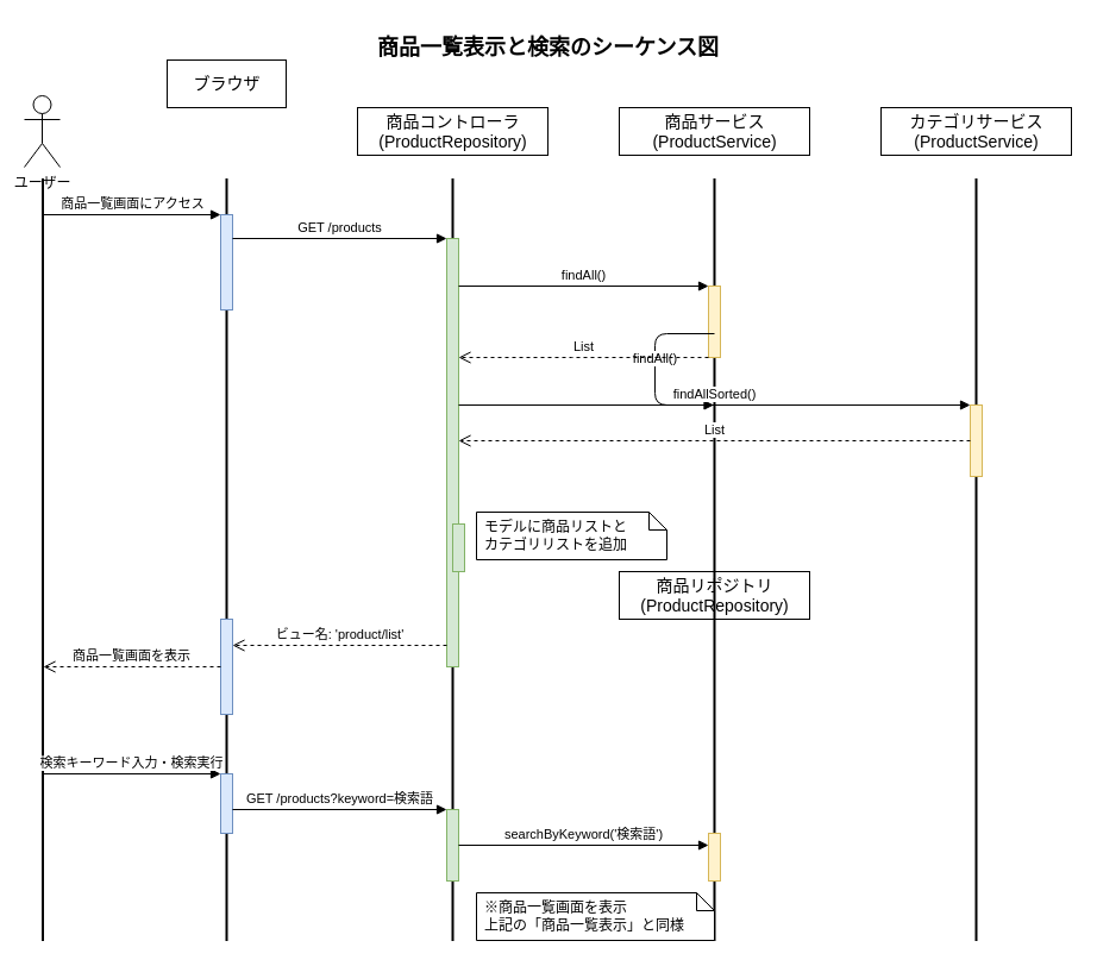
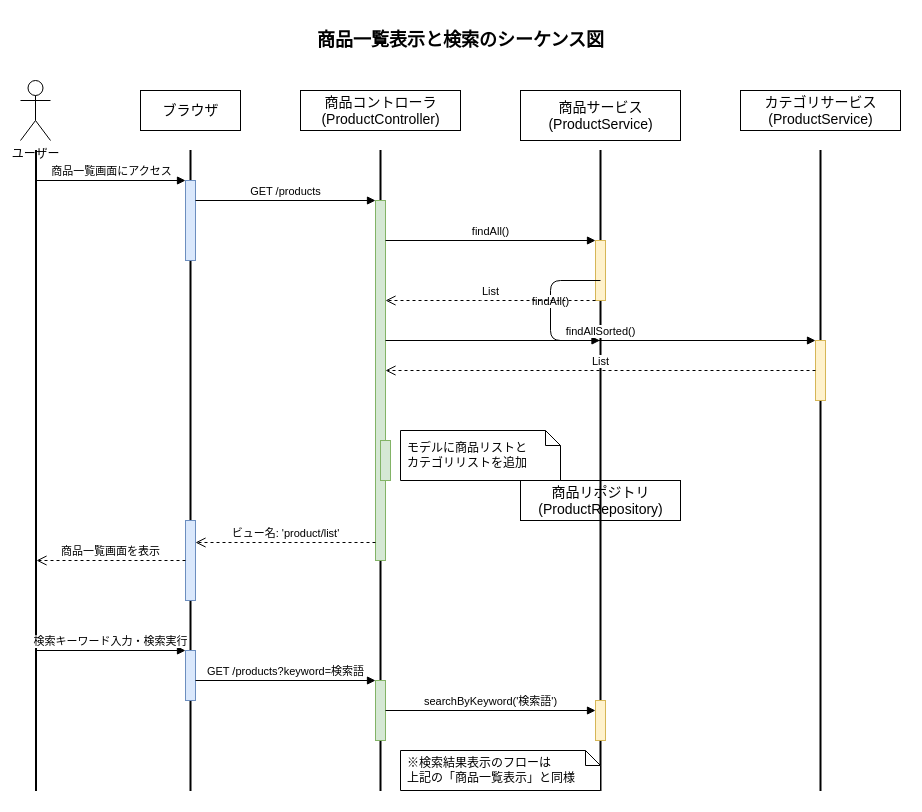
  <mxCell id="0" />
  <mxCell id="1" parent="0" />
  <mxCell id="2" value="商品一覧表示と検索のシーケンス図" style="text;html=1;align=center;verticalAlign=middle;resizable=0;points=[];autosize=1;strokeColor=none;fillColor=none;fontSize=18;fontStyle=1" vertex="1" parent="1"><mxGeometry x="300" y="20" width="320" height="40" as="geometry" /></mxCell>
  <mxCell id="3" value="ユーザー" style="shape=umlActor;verticalLabelPosition=bottom;verticalAlign=top;html=1;" vertex="1" parent="1"><mxGeometry x="20" y="80" width="30" height="60" as="geometry" /></mxCell>
- <mxCell id="4" value="ブラウザ" style="html=1;fontSize=14;" vertex="1" parent="1"><mxGeometry x="140" y="50" width="100" height="40" as="geometry" /></mxCell>
- <mxCell id="5" value="商品コントローラ&#10;(ProductRepository)" style="html=1;fontSize=14;" vertex="1" parent="1"><mxGeometry x="300" y="90" width="160" height="40" as="geometry" /></mxCell>
- <mxCell id="6" value="商品サービス&#10;(ProductService)" style="html=1;fontSize=14;" vertex="1" parent="1"><mxGeometry x="520" y="90" width="160" height="40" as="geometry" /></mxCell>
+ <mxCell id="4" value="ブラウザ" style="html=1;fontSize=14;" vertex="1" parent="1"><mxGeometry x="140" y="90" width="100" height="40" as="geometry" /></mxCell>
+ <mxCell id="5" value="商品コントローラ&#10;(ProductController)" style="html=1;fontSize=14;" vertex="1" parent="1"><mxGeometry x="300" y="90" width="160" height="40" as="geometry" /></mxCell>
+ <mxCell id="6" value="商品サービス&#10;(ProductService)" style="html=1;fontSize=14;" vertex="1" parent="1"><mxGeometry x="520" y="90" width="160" height="50" as="geometry" /></mxCell>
  <mxCell id="7" value="カテゴリサービス&#10;(ProductService)" style="html=1;fontSize=14;" vertex="1" parent="1"><mxGeometry x="740" y="90" width="160" height="40" as="geometry" /></mxCell>
  <mxCell id="8" value="商品リポジトリ&#10;(ProductRepository)" style="html=1;fontSize=14;" vertex="1" parent="1"><mxGeometry x="520" y="480" width="160" height="40" as="geometry" /></mxCell>
  <mxCell id="9" value="" style="html=1;points=[];perimeter=orthogonalPerimeter;" vertex="1" parent="1"><mxGeometry x="35" y="150" width="1" height="640" as="geometry" /></mxCell>
  <mxCell id="10" value="" style="html=1;points=[];perimeter=orthogonalPerimeter;" vertex="1" parent="1"><mxGeometry x="189.5" y="150" width="1" height="640" as="geometry" /></mxCell>
  <mxCell id="11" value="" style="html=1;points=[];perimeter=orthogonalPerimeter;" vertex="1" parent="1"><mxGeometry x="379.5" y="150" width="1" height="640" as="geometry" /></mxCell>
  <mxCell id="12" value="" style="html=1;points=[];perimeter=orthogonalPerimeter;" vertex="1" parent="1"><mxGeometry x="599.5" y="150" width="1" height="640" as="geometry" /></mxCell>
  <mxCell id="13" value="" style="html=1;points=[];perimeter=orthogonalPerimeter;" vertex="1" parent="1"><mxGeometry x="819.5" y="150" width="1" height="640" as="geometry" /></mxCell>
  <mxCell id="14" value="商品一覧画面にアクセス" style="html=1;verticalAlign=bottom;endArrow=block;entryX=0;entryY=0;" edge="1" parent="1" source="9" target="15"><mxGeometry relative="1" as="geometry"><mxPoint x="100" y="180" as="sourcePoint" /></mxGeometry></mxCell>
  <mxCell id="15" value="" style="html=1;points=[];perimeter=orthogonalPerimeter;fillColor=#dae8fc;strokeColor=#6c8ebf;" vertex="1" parent="1"><mxGeometry x="185" y="180" width="10" height="80" as="geometry" /></mxCell>
  <mxCell id="16" value="GET /products" style="html=1;verticalAlign=bottom;endArrow=block;entryX=0;entryY=0;" edge="1" parent="1" source="15" target="17"><mxGeometry relative="1" as="geometry"><mxPoint x="270" y="200" as="sourcePoint" /></mxGeometry></mxCell>
  <mxCell id="17" value="" style="html=1;points=[];perimeter=orthogonalPerimeter;fillColor=#d5e8d4;strokeColor=#82b366;" vertex="1" parent="1"><mxGeometry x="375" y="200" width="10" height="360" as="geometry" /></mxCell>
  <mxCell id="18" value="findAll()" style="html=1;verticalAlign=bottom;endArrow=block;entryX=0;entryY=0;" edge="1" parent="1" source="17" target="19"><mxGeometry relative="1" as="geometry"><mxPoint x="450" y="220" as="sourcePoint" /></mxGeometry></mxCell>
  <mxCell id="19" value="" style="html=1;points=[];perimeter=orthogonalPerimeter;fillColor=#fff2cc;strokeColor=#d6b656;" vertex="1" parent="1"><mxGeometry x="595" y="240" width="10" height="60" as="geometry" /></mxCell>
  <mxCell id="20" value="findAll()" style="html=1;verticalAlign=bottom;endArrow=block;" edge="1" parent="1"><mxGeometry relative="1" as="geometry"><mxPoint x="600" y="280" as="sourcePoint" /><mxPoint x="599.5" y="340" as="targetPoint" /><Array as="points"><mxPoint x="550" y="280" /><mxPoint x="550" y="340" /></Array></mxGeometry></mxCell>
  <mxCell id="21" value="List&lt;Product&gt;" style="html=1;verticalAlign=bottom;endArrow=open;dashed=1;endSize=8;" edge="1" parent="1" source="19" target="17"><mxGeometry relative="1" as="geometry"><mxPoint x="450" y="300" as="targetPoint" /><Array as="points"><mxPoint x="490" y="300" /></Array></mxGeometry></mxCell>
  <mxCell id="22" value="findAllSorted()" style="html=1;verticalAlign=bottom;endArrow=block;entryX=0;entryY=0;" edge="1" parent="1" source="17" target="23"><mxGeometry relative="1" as="geometry"><mxPoint x="450" y="320" as="sourcePoint" /></mxGeometry></mxCell>
  <mxCell id="23" value="" style="html=1;points=[];perimeter=orthogonalPerimeter;fillColor=#fff2cc;strokeColor=#d6b656;" vertex="1" parent="1"><mxGeometry x="815" y="340" width="10" height="60" as="geometry" /></mxCell>
  <mxCell id="24" value="List&lt;Category&gt;" style="html=1;verticalAlign=bottom;endArrow=open;dashed=1;endSize=8;" edge="1" parent="1" source="23" target="17"><mxGeometry relative="1" as="geometry"><mxPoint x="450" y="400" as="targetPoint" /></mxGeometry></mxCell>
  <mxCell id="25" value="" style="html=1;points=[];perimeter=orthogonalPerimeter;fillColor=#d5e8d4;strokeColor=#82b366;" vertex="1" parent="1"><mxGeometry x="380" y="440" width="10" height="40" as="geometry" /></mxCell>
- <mxCell id="26" value="モデルに商品リストと&#10;カテゴリリストを追加" style="shape=note;size=15;align=left;spacingLeft=5;html=1;whiteSpace=wrap;" vertex="1" parent="1"><mxGeometry x="400" y="430" width="160" height="40" as="geometry" /></mxCell>
+ <mxCell id="26" value="モデルに商品リストと&#10;カテゴリリストを追加" style="shape=note;size=15;align=left;spacingLeft=5;html=1;whiteSpace=wrap;" vertex="1" parent="1"><mxGeometry x="400" y="430" width="160" height="50" as="geometry" /></mxCell>
  <mxCell id="27" value="ビュー名: 'product/list'" style="html=1;verticalAlign=bottom;endArrow=open;dashed=1;endSize=8;exitX=0;exitY=0.95;" edge="1" parent="1" source="17" target="28"><mxGeometry relative="1" as="geometry"><mxPoint x="270" y="560" as="targetPoint" /></mxGeometry></mxCell>
  <mxCell id="28" value="" style="html=1;points=[];perimeter=orthogonalPerimeter;fillColor=#dae8fc;strokeColor=#6c8ebf;" vertex="1" parent="1"><mxGeometry x="185" y="520" width="10" height="80" as="geometry" /></mxCell>
  <mxCell id="29" value="商品一覧画面を表示" style="html=1;verticalAlign=bottom;endArrow=open;dashed=1;endSize=8;" edge="1" parent="1" source="28" target="9"><mxGeometry relative="1" as="geometry"><mxPoint x="100" y="600" as="targetPoint" /></mxGeometry></mxCell>
  <mxCell id="30" value="検索キーワード入力・検索実行" style="html=1;verticalAlign=bottom;endArrow=block;entryX=0;entryY=0;" edge="1" parent="1" target="31"><mxGeometry relative="1" as="geometry"><mxPoint x="35" y="650" as="sourcePoint" /></mxGeometry></mxCell>
  <mxCell id="31" value="" style="html=1;points=[];perimeter=orthogonalPerimeter;fillColor=#dae8fc;strokeColor=#6c8ebf;" vertex="1" parent="1"><mxGeometry x="185" y="650" width="10" height="50" as="geometry" /></mxCell>
  <mxCell id="32" value="GET /products?keyword=検索語" style="html=1;verticalAlign=bottom;endArrow=block;entryX=0;entryY=0;" edge="1" parent="1" source="31" target="33"><mxGeometry relative="1" as="geometry"><mxPoint x="270" y="680" as="sourcePoint" /></mxGeometry></mxCell>
  <mxCell id="33" value="" style="html=1;points=[];perimeter=orthogonalPerimeter;fillColor=#d5e8d4;strokeColor=#82b366;" vertex="1" parent="1"><mxGeometry x="375" y="680" width="10" height="60" as="geometry" /></mxCell>
  <mxCell id="34" value="searchByKeyword('検索語')" style="html=1;verticalAlign=bottom;endArrow=block;" edge="1" parent="1" source="33" target="35"><mxGeometry relative="1" as="geometry"><mxPoint x="450" y="700" as="sourcePoint" /></mxGeometry></mxCell>
  <mxCell id="35" value="" style="html=1;points=[];perimeter=orthogonalPerimeter;fillColor=#fff2cc;strokeColor=#d6b656;" vertex="1" parent="1"><mxGeometry x="595" y="700" width="10" height="40" as="geometry" /></mxCell>
- <mxCell id="36" value="※商品一覧画面を表示&#10;上記の「商品一覧表示」と同様" style="shape=note;size=15;align=left;spacingLeft=5;html=1;whiteSpace=wrap;" vertex="1" parent="1"><mxGeometry x="400" y="750" width="200" height="40" as="geometry" /></mxCell>
+ <mxCell id="36" value="※検索結果表示のフローは&#10;上記の「商品一覧表示」と同様" style="shape=note;size=15;align=left;spacingLeft=5;html=1;whiteSpace=wrap;" vertex="1" parent="1"><mxGeometry x="400" y="750" width="200" height="40" as="geometry" /></mxCell>
